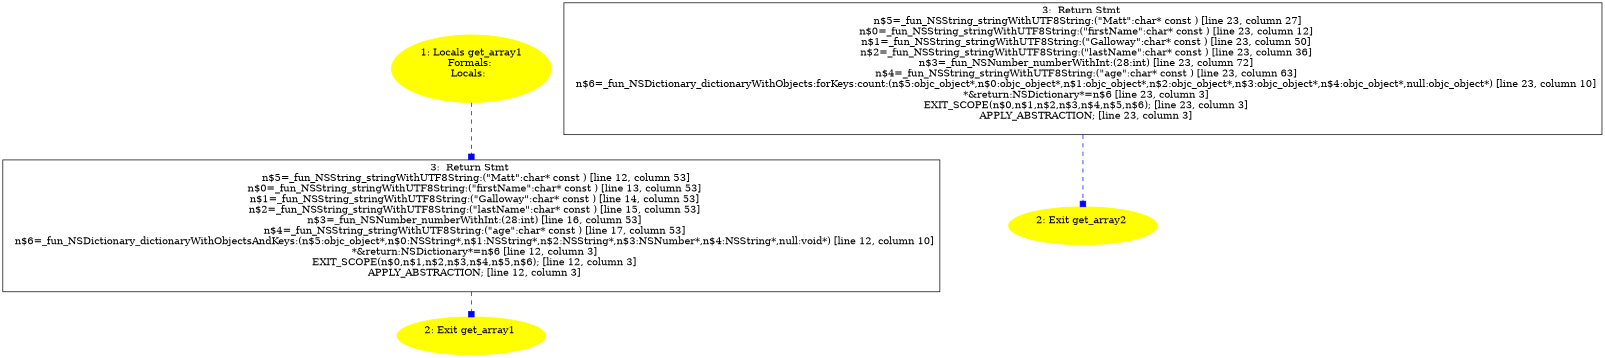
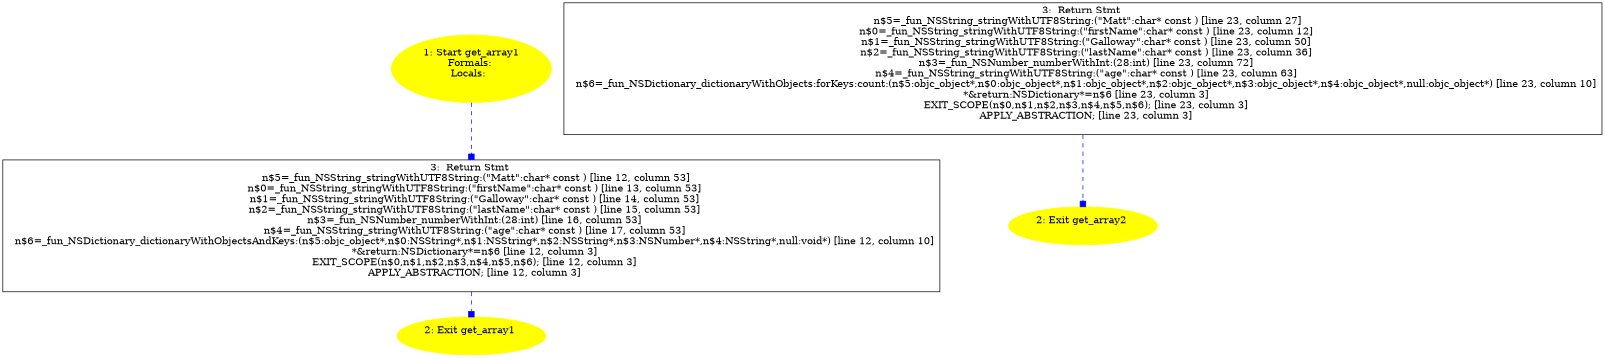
  digraph {
    node [color=yellow style=filled]
    edge [arrowhead=box color=blue style=dashed]
-   n1 [label="1: Locals get_array1\nFormals: \nLocals:  \n  "]
+   n1 [label="1: Start get_array1\nFormals: \nLocals:  \n  "]
    n2 [label="3:  Return Stmt \n   n$5=_fun_NSString_stringWithUTF8String:(\"Matt\":char* const ) [line 12, column 53]\n  n$0=_fun_NSString_stringWithUTF8String:(\"firstName\":char* const ) [line 13, column 53]\n  n$1=_fun_NSString_stringWithUTF8String:(\"Galloway\":char* const ) [line 14, column 53]\n  n$2=_fun_NSString_stringWithUTF8String:(\"lastName\":char* const ) [line 15, column 53]\n  n$3=_fun_NSNumber_numberWithInt:(28:int) [line 16, column 53]\n  n$4=_fun_NSString_stringWithUTF8String:(\"age\":char* const ) [line 17, column 53]\n  n$6=_fun_NSDictionary_dictionaryWithObjectsAndKeys:(n$5:objc_object*,n$0:NSString*,n$1:NSString*,n$2:NSString*,n$3:NSNumber*,n$4:NSString*,null:void*) [line 12, column 10]\n  *&return:NSDictionary*=n$6 [line 12, column 3]\n  EXIT_SCOPE(n$0,n$1,n$2,n$3,n$4,n$5,n$6); [line 12, column 3]\n  APPLY_ABSTRACTION; [line 12, column 3]\n " shape=box color="" style=""]
    n3 [label="2: Exit get_array1 \n  "]
    n4 [label="3:  Return Stmt \n   n$5=_fun_NSString_stringWithUTF8String:(\"Matt\":char* const ) [line 23, column 27]\n  n$0=_fun_NSString_stringWithUTF8String:(\"firstName\":char* const ) [line 23, column 12]\n  n$1=_fun_NSString_stringWithUTF8String:(\"Galloway\":char* const ) [line 23, column 50]\n  n$2=_fun_NSString_stringWithUTF8String:(\"lastName\":char* const ) [line 23, column 36]\n  n$3=_fun_NSNumber_numberWithInt:(28:int) [line 23, column 72]\n  n$4=_fun_NSString_stringWithUTF8String:(\"age\":char* const ) [line 23, column 63]\n  n$6=_fun_NSDictionary_dictionaryWithObjects:forKeys:count:(n$5:objc_object*,n$0:objc_object*,n$1:objc_object*,n$2:objc_object*,n$3:objc_object*,n$4:objc_object*,null:objc_object*) [line 23, column 10]\n  *&return:NSDictionary*=n$6 [line 23, column 3]\n  EXIT_SCOPE(n$0,n$1,n$2,n$3,n$4,n$5,n$6); [line 23, column 3]\n  APPLY_ABSTRACTION; [line 23, column 3]\n " shape=box color="" style=""]
    n5 [label="2: Exit get_array2 \n  "]
    n1 -> n2
    n2 -> n3
    n4 -> n5
  }
